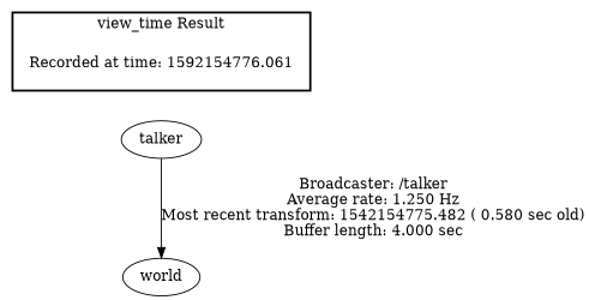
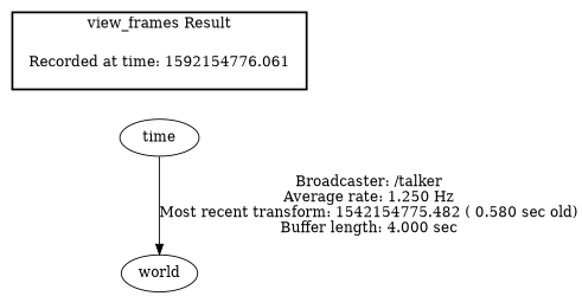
  digraph {
    n1 [label="Recorded at time: 1592154776.061" shape=plaintext]
-   talker
+   talker [label=time]
    world
    subgraph cluster_1 {
      color=black
-     label="view_time Result"
+     label="view_frames Result"
      style=bold
      n1
    }
    n1 -> talker [style=invis]
    talker -> world [label="Broadcaster: /talker\nAverage rate: 1.250 Hz\nMost recent transform: 1542154775.482 ( 0.580 sec old)\nBuffer length: 4.000 sec\n"]
  }
